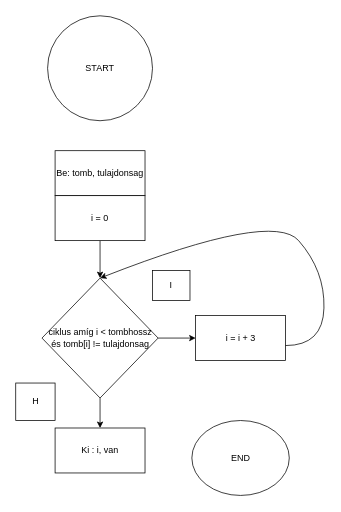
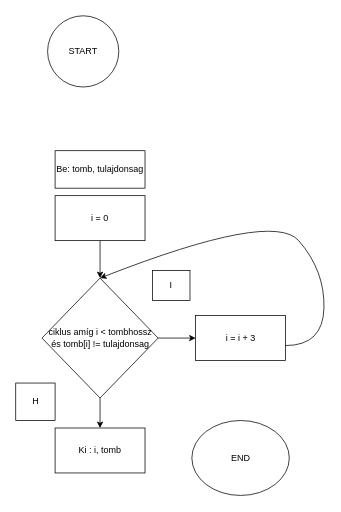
  <mxCell id="0" />
  <mxCell id="1" parent="0" />
- <mxCell id="2" value="START" style="ellipse;whiteSpace=wrap;html=1;aspect=fixed;" vertex="1" parent="1"><mxGeometry x="63" y="20" width="140" height="140" as="geometry" /></mxCell>
+ <mxCell id="2" value="START" style="ellipse;whiteSpace=wrap;html=1;aspect=fixed;" vertex="1" parent="1"><mxGeometry x="63" y="20" width="95" height="95" as="geometry" /></mxCell>
  <mxCell id="3" value="END" style="ellipse;whiteSpace=wrap;html=1;" vertex="1" parent="1"><mxGeometry x="255.5" y="560" width="130" height="100" as="geometry" /></mxCell>
  <mxCell id="4" style="edgeStyle=orthogonalEdgeStyle;rounded=0;orthogonalLoop=1;jettySize=auto;html=1;entryX=0;entryY=0.5;entryDx=0;entryDy=0;" edge="1" parent="1" source="6" target="12"><mxGeometry relative="1" as="geometry" /></mxCell>
  <mxCell id="5" style="edgeStyle=orthogonalEdgeStyle;rounded=0;orthogonalLoop=1;jettySize=auto;html=1;" edge="1" parent="1" source="6" target="14"><mxGeometry relative="1" as="geometry" /></mxCell>
  <mxCell id="6" value="ciklus amíg i &amp;lt; tombhossz és tomb[i] != tulajdonsag" style="rhombus;whiteSpace=wrap;html=1;" vertex="1" parent="1"><mxGeometry x="55.5" y="370" width="155" height="160" as="geometry" /></mxCell>
- <mxCell id="7" value="Be: tomb, tulajdonsag" style="rounded=0;whiteSpace=wrap;html=1;" vertex="1" parent="1"><mxGeometry x="73" y="200" width="120" height="60" as="geometry" /></mxCell>
+ <mxCell id="7" value="Be: tomb, tulajdonsag" style="rounded=0;whiteSpace=wrap;html=1;" vertex="1" parent="1"><mxGeometry x="73" y="200" width="120" height="50" as="geometry" /></mxCell>
  <mxCell id="8" style="edgeStyle=orthogonalEdgeStyle;rounded=0;orthogonalLoop=1;jettySize=auto;html=1;entryX=0.5;entryY=0;entryDx=0;entryDy=0;" edge="1" parent="1" source="9" target="6"><mxGeometry relative="1" as="geometry" /></mxCell>
  <mxCell id="9" value="i = 0" style="rounded=0;whiteSpace=wrap;html=1;" vertex="1" parent="1"><mxGeometry x="73" y="260" width="120" height="60" as="geometry" /></mxCell>
  <mxCell id="10" value="I" style="rounded=0;whiteSpace=wrap;html=1;" vertex="1" parent="1"><mxGeometry x="203" y="360" width="50" height="40" as="geometry" /></mxCell>
  <mxCell id="11" value="H" style="rounded=0;whiteSpace=wrap;html=1;" vertex="1" parent="1"><mxGeometry x="20.5" y="510" width="52.5" height="50" as="geometry" /></mxCell>
  <mxCell id="12" value="i = i + 3" style="rounded=0;whiteSpace=wrap;html=1;" vertex="1" parent="1"><mxGeometry x="260.5" y="420" width="120" height="60" as="geometry" /></mxCell>
  <mxCell id="13" value="" style="curved=1;endArrow=classic;html=1;rounded=0;" edge="1" parent="1"><mxGeometry width="50" height="50" relative="1" as="geometry"><mxPoint x="380.5" y="460" as="sourcePoint" /><mxPoint x="133" y="370" as="targetPoint" /><Array as="points"><mxPoint x="430.5" y="460" /><mxPoint x="433" y="360" /><mxPoint x="363" y="280" /></Array></mxGeometry></mxCell>
- <mxCell id="14" value="Ki : i, van" style="rounded=0;whiteSpace=wrap;html=1;" vertex="1" parent="1"><mxGeometry x="73" y="570" width="120" height="60" as="geometry" /></mxCell>
+ <mxCell id="14" value="Ki : i, tomb" style="rounded=0;whiteSpace=wrap;html=1;" vertex="1" parent="1"><mxGeometry x="73" y="570" width="120" height="60" as="geometry" /></mxCell>
